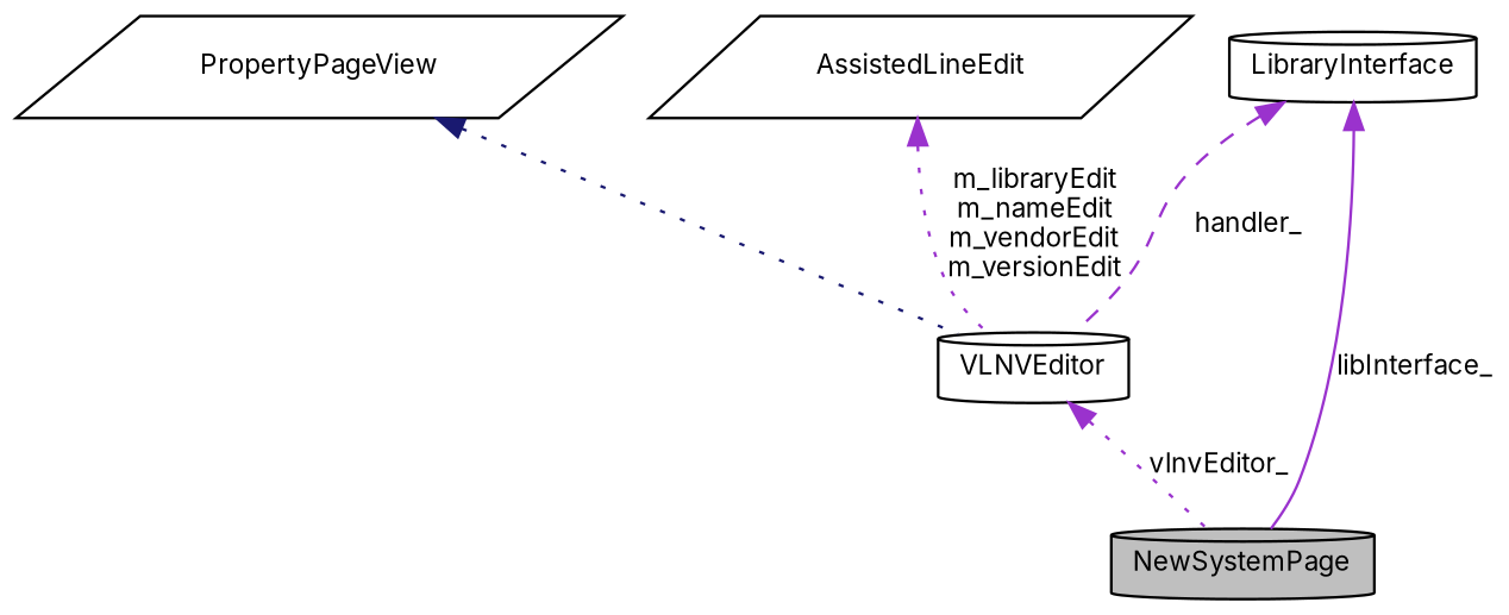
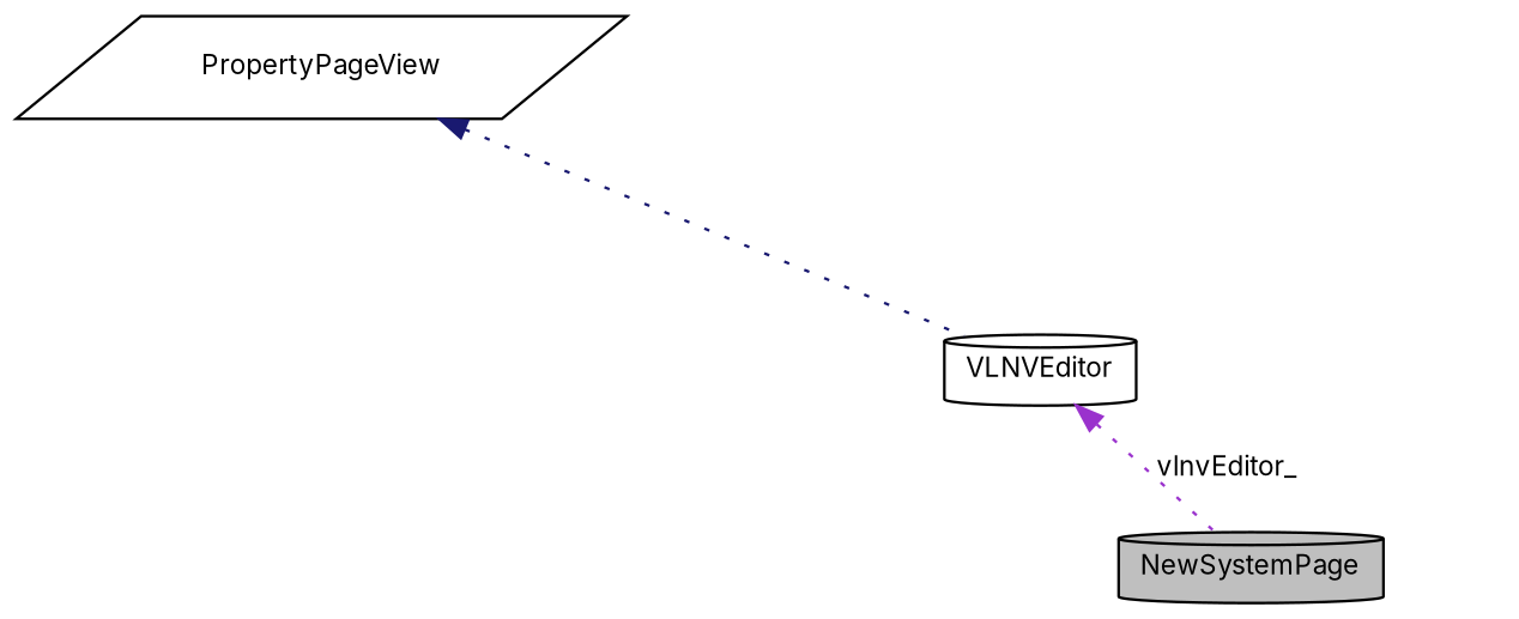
  digraph {
    fontname=Inter
    node [color=black fontname=Inter fontsize=10 shape=cylinder]
    edge [color=darkorchid3 dir=back fontname=Inter fontsize=10 labelfontname=FreeSans labelfontsize=10 style=dotted]
    n1 [fillcolor=grey75 fontcolor=black height=0.2 label=NewSystemPage style=filled width=0.4]
    n2 [height=0.2 label=PropertyPageView shape=parallelogram width=0.4]
    n3 [height=0.2 label=VLNVEditor width=0.4]
-   n4 [height=0.2 label=LibraryInterface width=0.4]
-   n5 [height=0.2 label=AssistedLineEdit shape=parallelogram width=0.4]
    n2 -> n3 [color=midnightblue]
    n3 -> n1 [label=vlnvEditor_]
-   n4 -> n1 [label=libInterface_ style=solid]
-   n4 -> n3 [label=handler_ style=dashed]
-   n5 -> n3 [label="m_libraryEdit\nm_nameEdit\nm_vendorEdit\nm_versionEdit"]
  }
